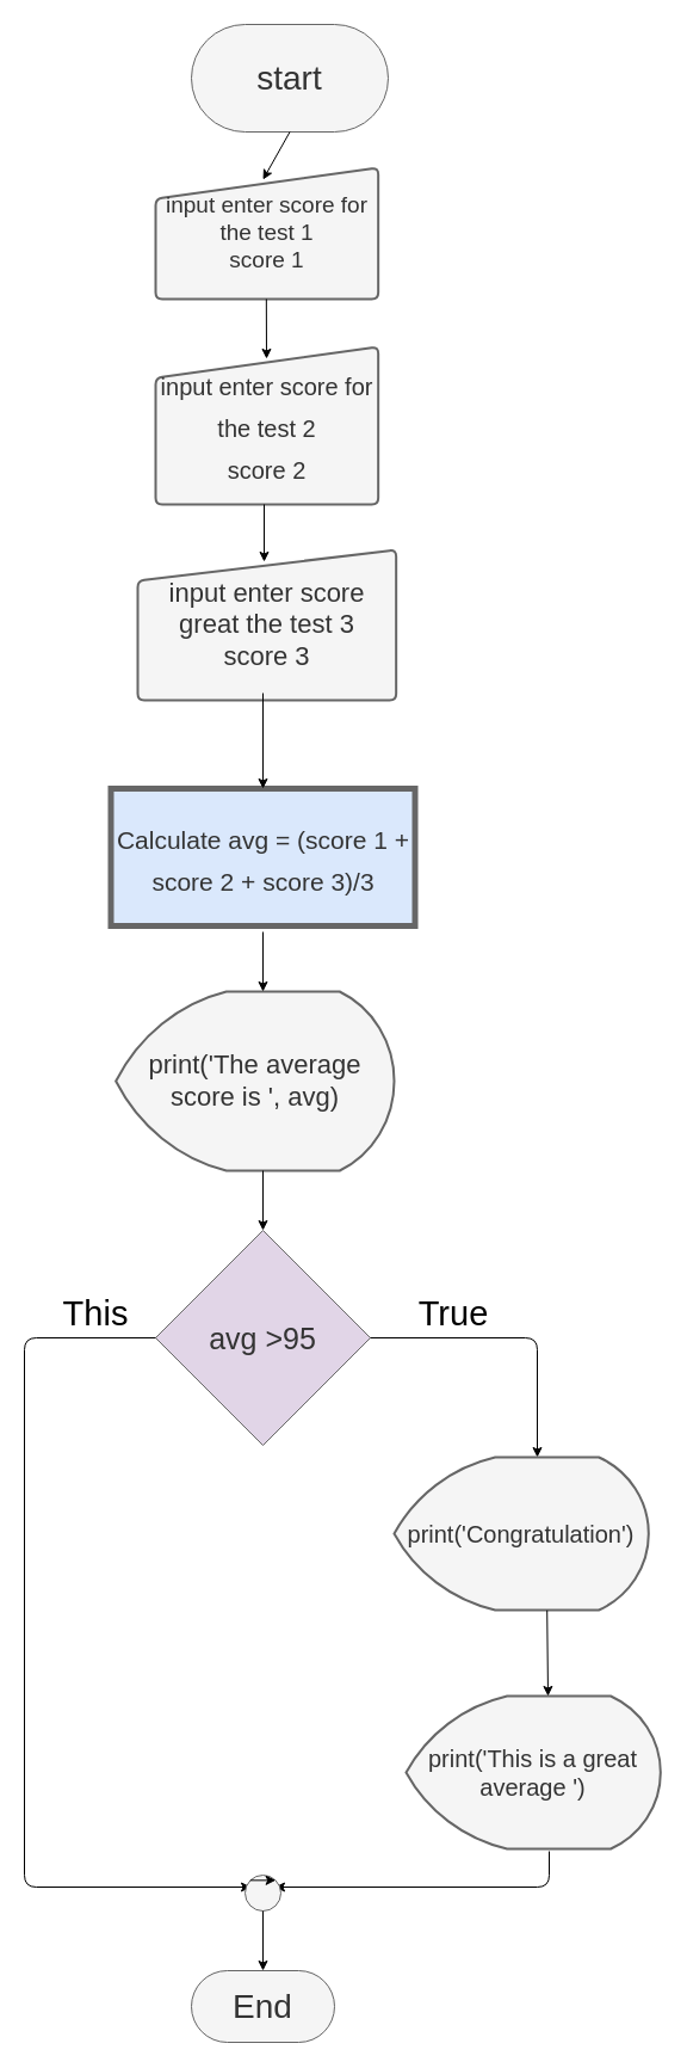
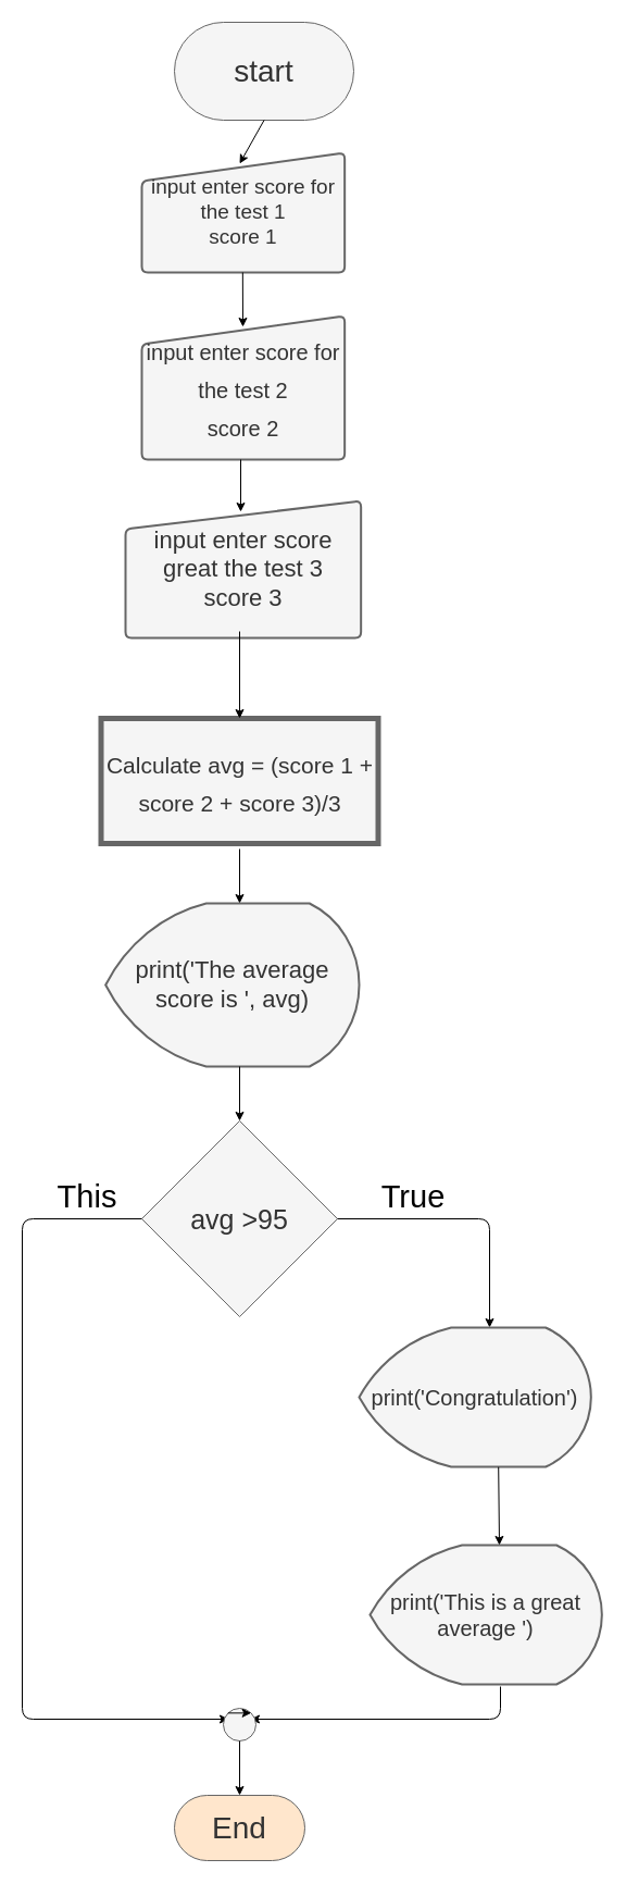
  <mxCell id="0" />
  <mxCell id="1" parent="0" />
- <mxCell id="2" value="&lt;font style=&quot;font-size: 25px&quot;&gt;avg &amp;gt;95&lt;/font&gt;" style="rhombus;whiteSpace=wrap;html=1;fillColor=#e1d5e7;strokeColor=#666666;fontColor=#333333;" vertex="1" parent="1"><mxGeometry x="130" y="1030" width="180" height="180" as="geometry" /></mxCell>
+ <mxCell id="2" value="&lt;font style=&quot;font-size: 25px&quot;&gt;avg &amp;gt;95&lt;/font&gt;" style="rhombus;whiteSpace=wrap;html=1;fillColor=#f5f5f5;strokeColor=#666666;fontColor=#333333;" vertex="1" parent="1"><mxGeometry x="130" y="1030" width="180" height="180" as="geometry" /></mxCell>
  <mxCell id="3" value="&lt;font style=&quot;font-size: 28px&quot;&gt;start&lt;/font&gt;" style="rounded=1;whiteSpace=wrap;html=1;arcSize=50;fillColor=#f5f5f5;strokeColor=#666666;fontColor=#333333;" vertex="1" parent="1"><mxGeometry x="160" y="20" width="165" height="90" as="geometry" /></mxCell>
  <mxCell id="4" value="" style="endArrow=classic;html=1;exitX=0;exitY=0.5;exitDx=0;exitDy=0;" edge="1" parent="1" source="2"><mxGeometry width="50" height="50" relative="1" as="geometry"><mxPoint x="320" y="1520" as="sourcePoint" /><mxPoint x="210" y="1580" as="targetPoint" /><Array as="points"><mxPoint x="20" y="1120" /><mxPoint x="20" y="1580" /></Array></mxGeometry></mxCell>
  <mxCell id="5" value="" style="endArrow=classic;html=1;" edge="1" parent="1"><mxGeometry width="50" height="50" relative="1" as="geometry"><mxPoint x="310" y="1120" as="sourcePoint" /><mxPoint x="450" y="1220" as="targetPoint" /><Array as="points"><mxPoint x="450" y="1120" /></Array></mxGeometry></mxCell>
  <mxCell id="6" value="&lt;font style=&quot;font-size: 20px&quot;&gt;print('Congratulation')&lt;/font&gt;" style="strokeWidth=2;html=1;shape=mxgraph.flowchart.display;whiteSpace=wrap;fillColor=#f5f5f5;strokeColor=#666666;fontColor=#333333;" vertex="1" parent="1"><mxGeometry x="330" y="1220" width="213.33" height="128" as="geometry" /></mxCell>
  <mxCell id="7" value="&lt;font style=&quot;font-size: 20px&quot;&gt;print('This is a great average ')&lt;/font&gt;" style="strokeWidth=2;html=1;shape=mxgraph.flowchart.display;whiteSpace=wrap;fillColor=#f5f5f5;strokeColor=#666666;fontColor=#333333;" vertex="1" parent="1"><mxGeometry x="340" y="1420" width="213.33" height="128" as="geometry" /></mxCell>
  <mxCell id="8" value="" style="endArrow=classic;html=1;exitX=0.601;exitY=1.002;exitDx=0;exitDy=0;exitPerimeter=0;" edge="1" parent="1" source="6"><mxGeometry width="50" height="50" relative="1" as="geometry"><mxPoint x="320" y="1360" as="sourcePoint" /><mxPoint x="459" y="1420" as="targetPoint" /></mxGeometry></mxCell>
  <mxCell id="9" value="" style="endArrow=classic;html=1;" edge="1" parent="1"><mxGeometry width="50" height="50" relative="1" as="geometry"><mxPoint x="460" y="1550" as="sourcePoint" /><mxPoint x="230" y="1580" as="targetPoint" /><Array as="points"><mxPoint x="460" y="1580" /></Array></mxGeometry></mxCell>
  <mxCell id="10" value="" style="verticalLabelPosition=bottom;verticalAlign=top;html=1;shape=mxgraph.flowchart.on-page_reference;fillColor=#f5f5f5;strokeColor=#666666;fontColor=#333333;" vertex="1" parent="1"><mxGeometry x="205" y="1570" width="30" height="30" as="geometry" /></mxCell>
  <mxCell id="11" style="edgeStyle=orthogonalEdgeStyle;rounded=0;orthogonalLoop=1;jettySize=auto;html=1;exitX=0.145;exitY=0.145;exitDx=0;exitDy=0;exitPerimeter=0;entryX=0.855;entryY=0.145;entryDx=0;entryDy=0;entryPerimeter=0;" edge="1" parent="1" source="10" target="10"><mxGeometry relative="1" as="geometry" /></mxCell>
  <mxCell id="12" value="&lt;font style=&quot;font-size: 29px&quot;&gt;True&lt;/font&gt;" style="text;html=1;strokeColor=none;fillColor=none;align=center;verticalAlign=middle;whiteSpace=wrap;rounded=0;" vertex="1" parent="1"><mxGeometry x="360" y="1090" width="40" height="20" as="geometry" /></mxCell>
  <mxCell id="13" value="This" style="text;html=1;strokeColor=none;fillColor=none;align=center;verticalAlign=middle;whiteSpace=wrap;rounded=0;strokeWidth=5;fontSize=29;" vertex="1" parent="1"><mxGeometry x="60" y="1090" width="40" height="20" as="geometry" /></mxCell>
  <mxCell id="14" value="input enter score for the test 1&lt;br&gt;score 1" style="html=1;strokeWidth=2;shape=manualInput;whiteSpace=wrap;rounded=1;size=26;arcSize=11;fontSize=19;fillColor=#f5f5f5;strokeColor=#666666;fontColor=#333333;" vertex="1" parent="1"><mxGeometry x="130" y="140" width="186.66" height="110" as="geometry" /></mxCell>
  <mxCell id="15" value="&lt;font style=&quot;font-size: 20px&quot;&gt;input enter score for the test 2&lt;br&gt;score 2&lt;br&gt;&lt;/font&gt;" style="html=1;strokeWidth=2;shape=manualInput;whiteSpace=wrap;rounded=1;size=26;arcSize=11;fontSize=29;fillColor=#f5f5f5;strokeColor=#666666;fontColor=#333333;" vertex="1" parent="1"><mxGeometry x="130" y="290" width="186.66" height="132" as="geometry" /></mxCell>
  <mxCell id="16" value="&lt;font style=&quot;font-size: 22px&quot;&gt;input enter score great the test 3&lt;br&gt;score 3&lt;br&gt;&lt;/font&gt;" style="html=1;strokeWidth=2;shape=manualInput;whiteSpace=wrap;rounded=1;size=26;arcSize=11;fontSize=17;fillColor=#f5f5f5;strokeColor=#666666;fontColor=#333333;" vertex="1" parent="1"><mxGeometry x="115" y="460" width="216.66" height="126" as="geometry" /></mxCell>
- <mxCell id="17" value="&lt;font style=&quot;font-size: 21px&quot;&gt;Calculate avg = (score 1 + score 2 + score 3)/3&lt;/font&gt;" style="rounded=0;whiteSpace=wrap;html=1;fontSize=29;strokeWidth=5;fillColor=#dae8fc;strokeColor=#666666;fontColor=#333333;" vertex="1" parent="1"><mxGeometry x="92.5" y="660" width="255" height="115" as="geometry" /></mxCell>
- <mxCell id="18" value="&lt;span style=&quot;font-size: 28px&quot;&gt;End&lt;/span&gt;" style="rounded=1;whiteSpace=wrap;html=1;arcSize=50;fillColor=#f5f5f5;strokeColor=#666666;fontColor=#333333;" vertex="1" parent="1"><mxGeometry x="160" y="1650" width="120" height="60" as="geometry" /></mxCell>
+ <mxCell id="17" value="&lt;font style=&quot;font-size: 21px&quot;&gt;Calculate avg = (score 1 + score 2 + score 3)/3&lt;/font&gt;" style="rounded=0;whiteSpace=wrap;html=1;fontSize=29;strokeWidth=5;fillColor=#f5f5f5;strokeColor=#666666;fontColor=#333333;" vertex="1" parent="1"><mxGeometry x="92.5" y="660" width="255" height="115" as="geometry" /></mxCell>
+ <mxCell id="18" value="&lt;span style=&quot;font-size: 28px&quot;&gt;End&lt;/span&gt;" style="rounded=1;whiteSpace=wrap;html=1;arcSize=50;fillColor=#ffe6cc;strokeColor=#666666;fontColor=#333333;" vertex="1" parent="1"><mxGeometry x="160" y="1650" width="120" height="60" as="geometry" /></mxCell>
  <mxCell id="19" value="" style="endArrow=classic;html=1;fontSize=17;exitX=0.5;exitY=1;exitDx=0;exitDy=0;exitPerimeter=0;" edge="1" parent="1" source="10"><mxGeometry width="50" height="50" relative="1" as="geometry"><mxPoint x="250" y="1650" as="sourcePoint" /><mxPoint x="220" y="1650" as="targetPoint" /></mxGeometry></mxCell>
  <mxCell id="20" value="&lt;font style=&quot;font-size: 22px&quot;&gt;print('The average score is ', avg)&lt;/font&gt;" style="strokeWidth=2;html=1;shape=mxgraph.flowchart.display;whiteSpace=wrap;fontSize=17;fillColor=#f5f5f5;strokeColor=#666666;fontColor=#333333;" vertex="1" parent="1"><mxGeometry x="96.67" y="830" width="233.33" height="150" as="geometry" /></mxCell>
  <mxCell id="21" value="" style="endArrow=classic;html=1;fontSize=17;exitX=0.5;exitY=1;exitDx=0;exitDy=0;" edge="1" parent="1" source="3"><mxGeometry width="50" height="50" relative="1" as="geometry"><mxPoint x="230" y="590" as="sourcePoint" /><mxPoint x="220" y="150" as="targetPoint" /></mxGeometry></mxCell>
  <mxCell id="22" value="" style="endArrow=classic;html=1;fontSize=17;" edge="1" parent="1"><mxGeometry width="50" height="50" relative="1" as="geometry"><mxPoint x="220" y="780" as="sourcePoint" /><mxPoint x="220" y="830" as="targetPoint" /></mxGeometry></mxCell>
  <mxCell id="23" value="" style="endArrow=classic;html=1;fontSize=17;" edge="1" parent="1"><mxGeometry width="50" height="50" relative="1" as="geometry"><mxPoint x="220" y="980" as="sourcePoint" /><mxPoint x="220" y="1030" as="targetPoint" /></mxGeometry></mxCell>
  <mxCell id="24" value="" style="endArrow=classic;html=1;fontSize=17;entryX=0.5;entryY=0;entryDx=0;entryDy=0;" edge="1" parent="1" target="17"><mxGeometry width="50" height="50" relative="1" as="geometry"><mxPoint x="220" y="580" as="sourcePoint" /><mxPoint x="310" y="750" as="targetPoint" /></mxGeometry></mxCell>
  <mxCell id="25" value="" style="endArrow=classic;html=1;fontSize=17;" edge="1" parent="1"><mxGeometry width="50" height="50" relative="1" as="geometry"><mxPoint x="221" y="422" as="sourcePoint" /><mxPoint x="221" y="470" as="targetPoint" /></mxGeometry></mxCell>
  <mxCell id="26" value="" style="endArrow=classic;html=1;fontSize=17;" edge="1" parent="1"><mxGeometry width="50" height="50" relative="1" as="geometry"><mxPoint x="222.83" y="250" as="sourcePoint" /><mxPoint x="223" y="300" as="targetPoint" /></mxGeometry></mxCell>
